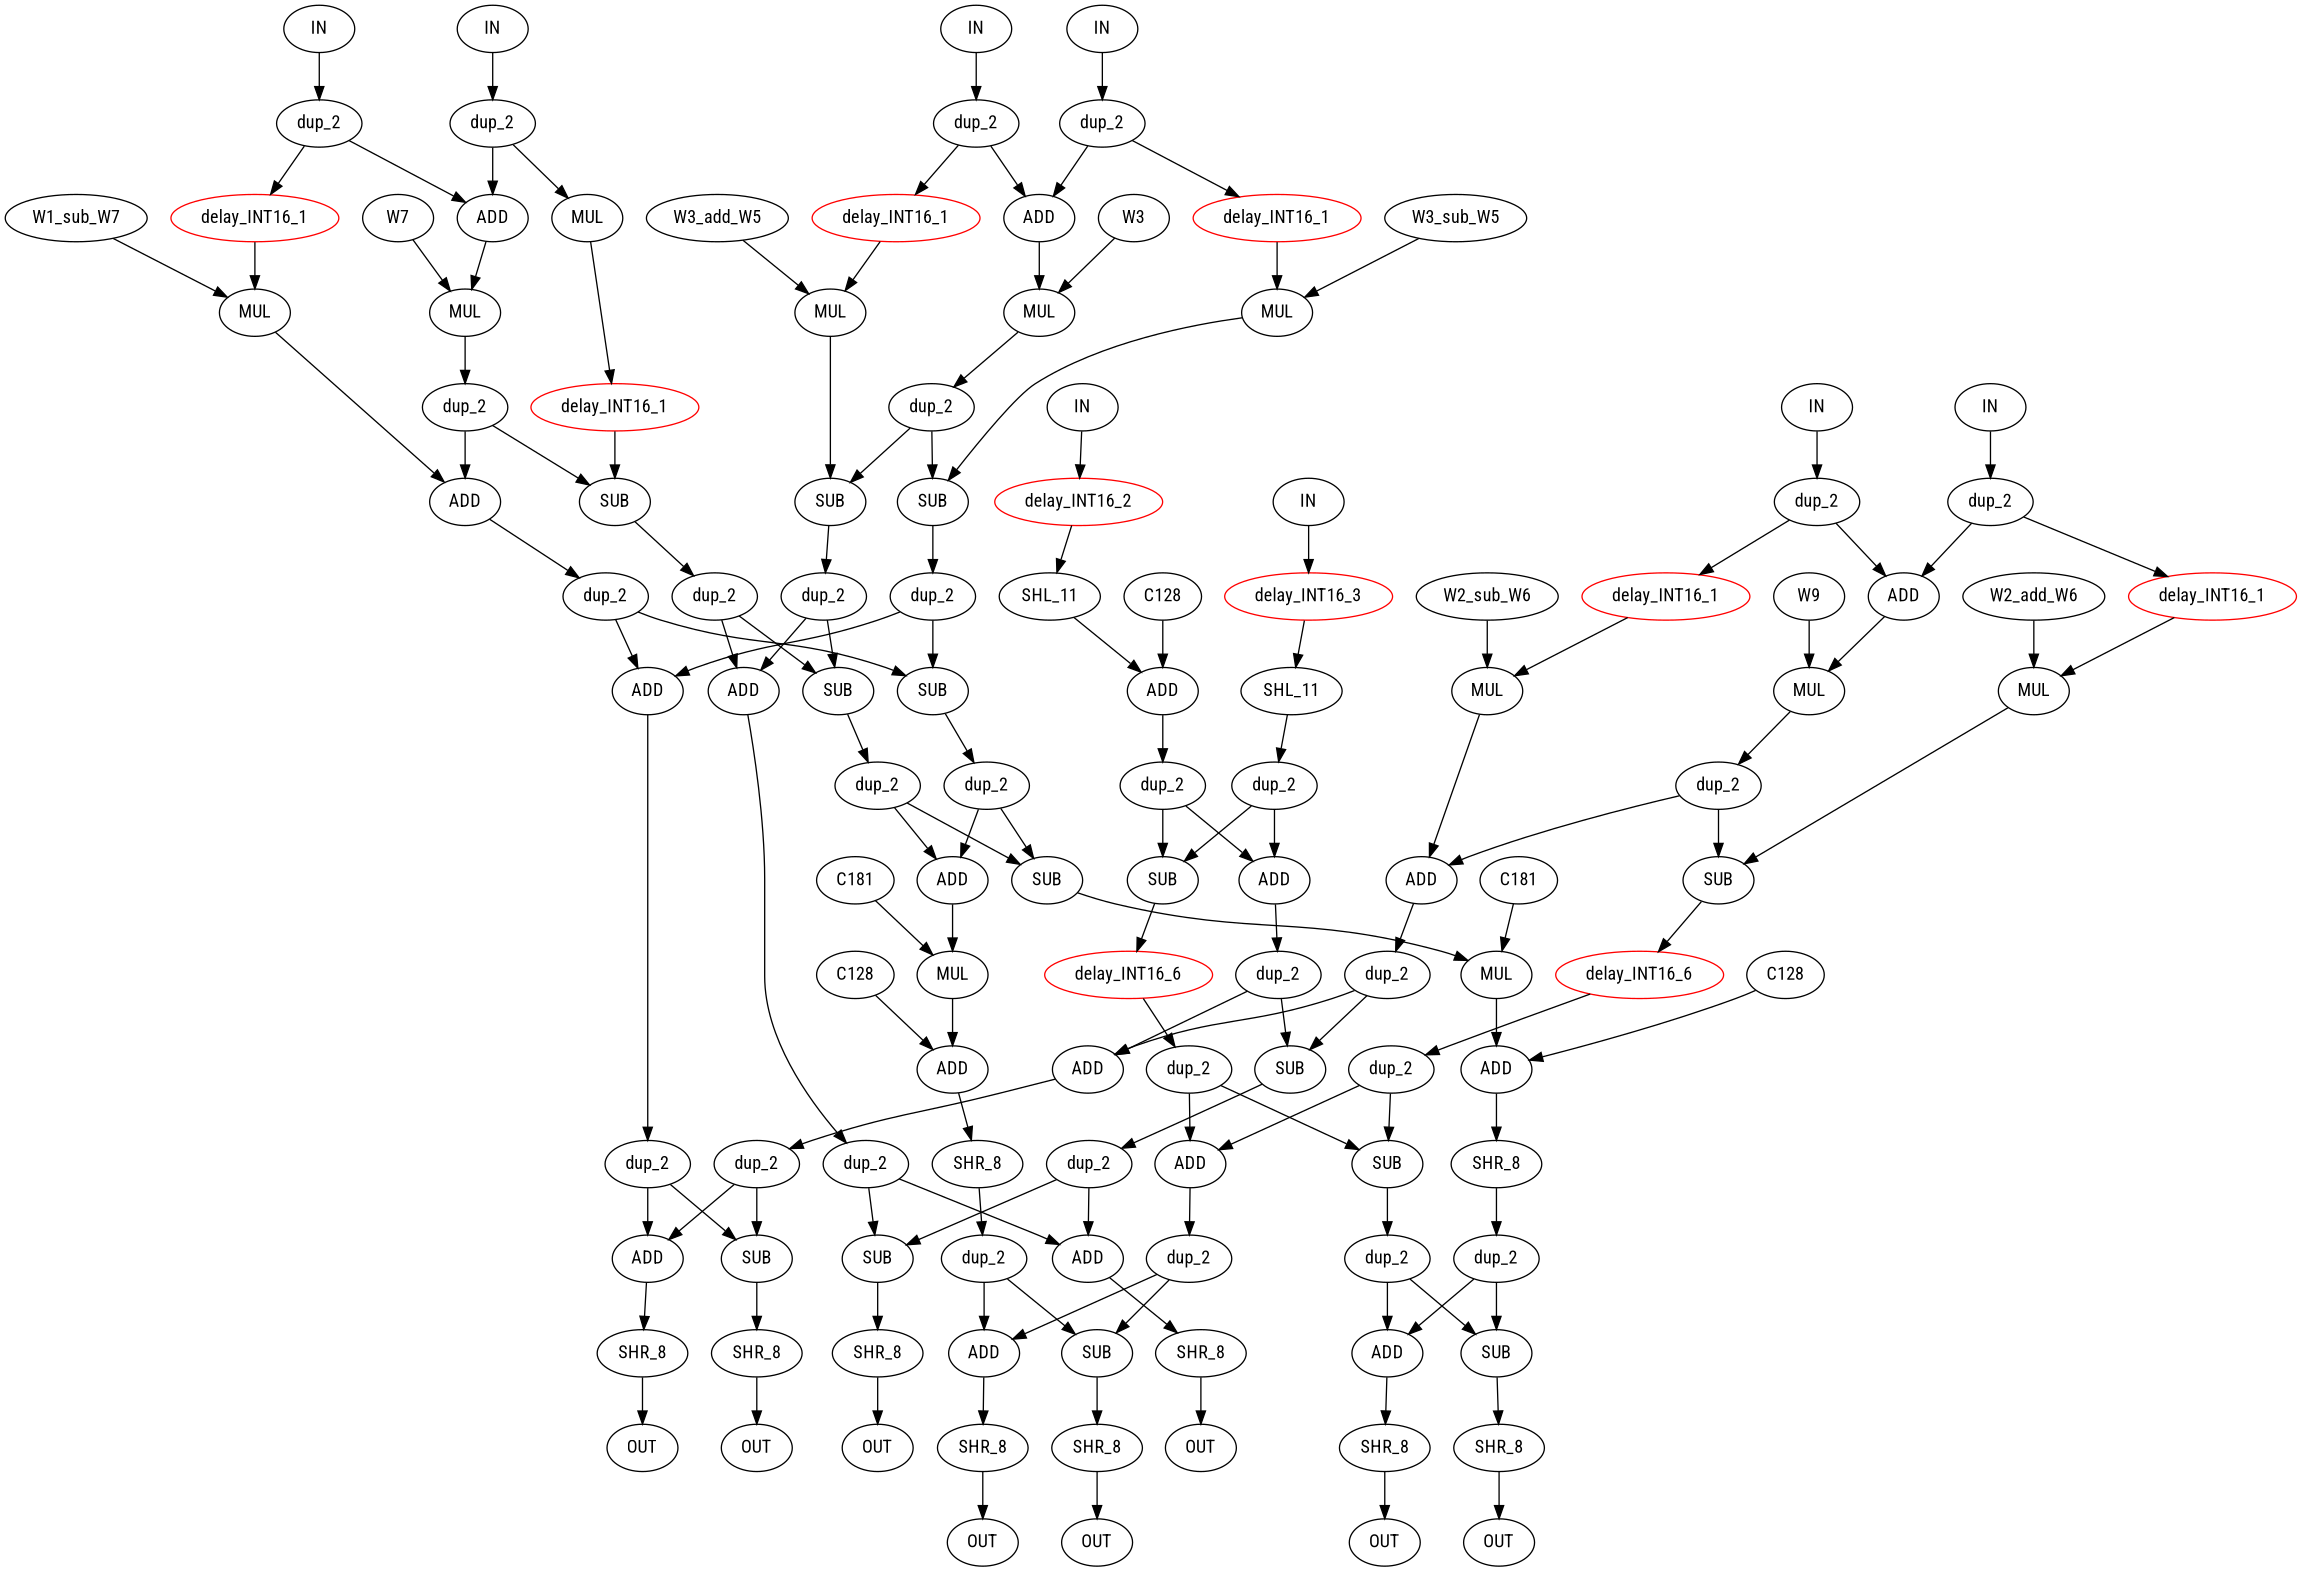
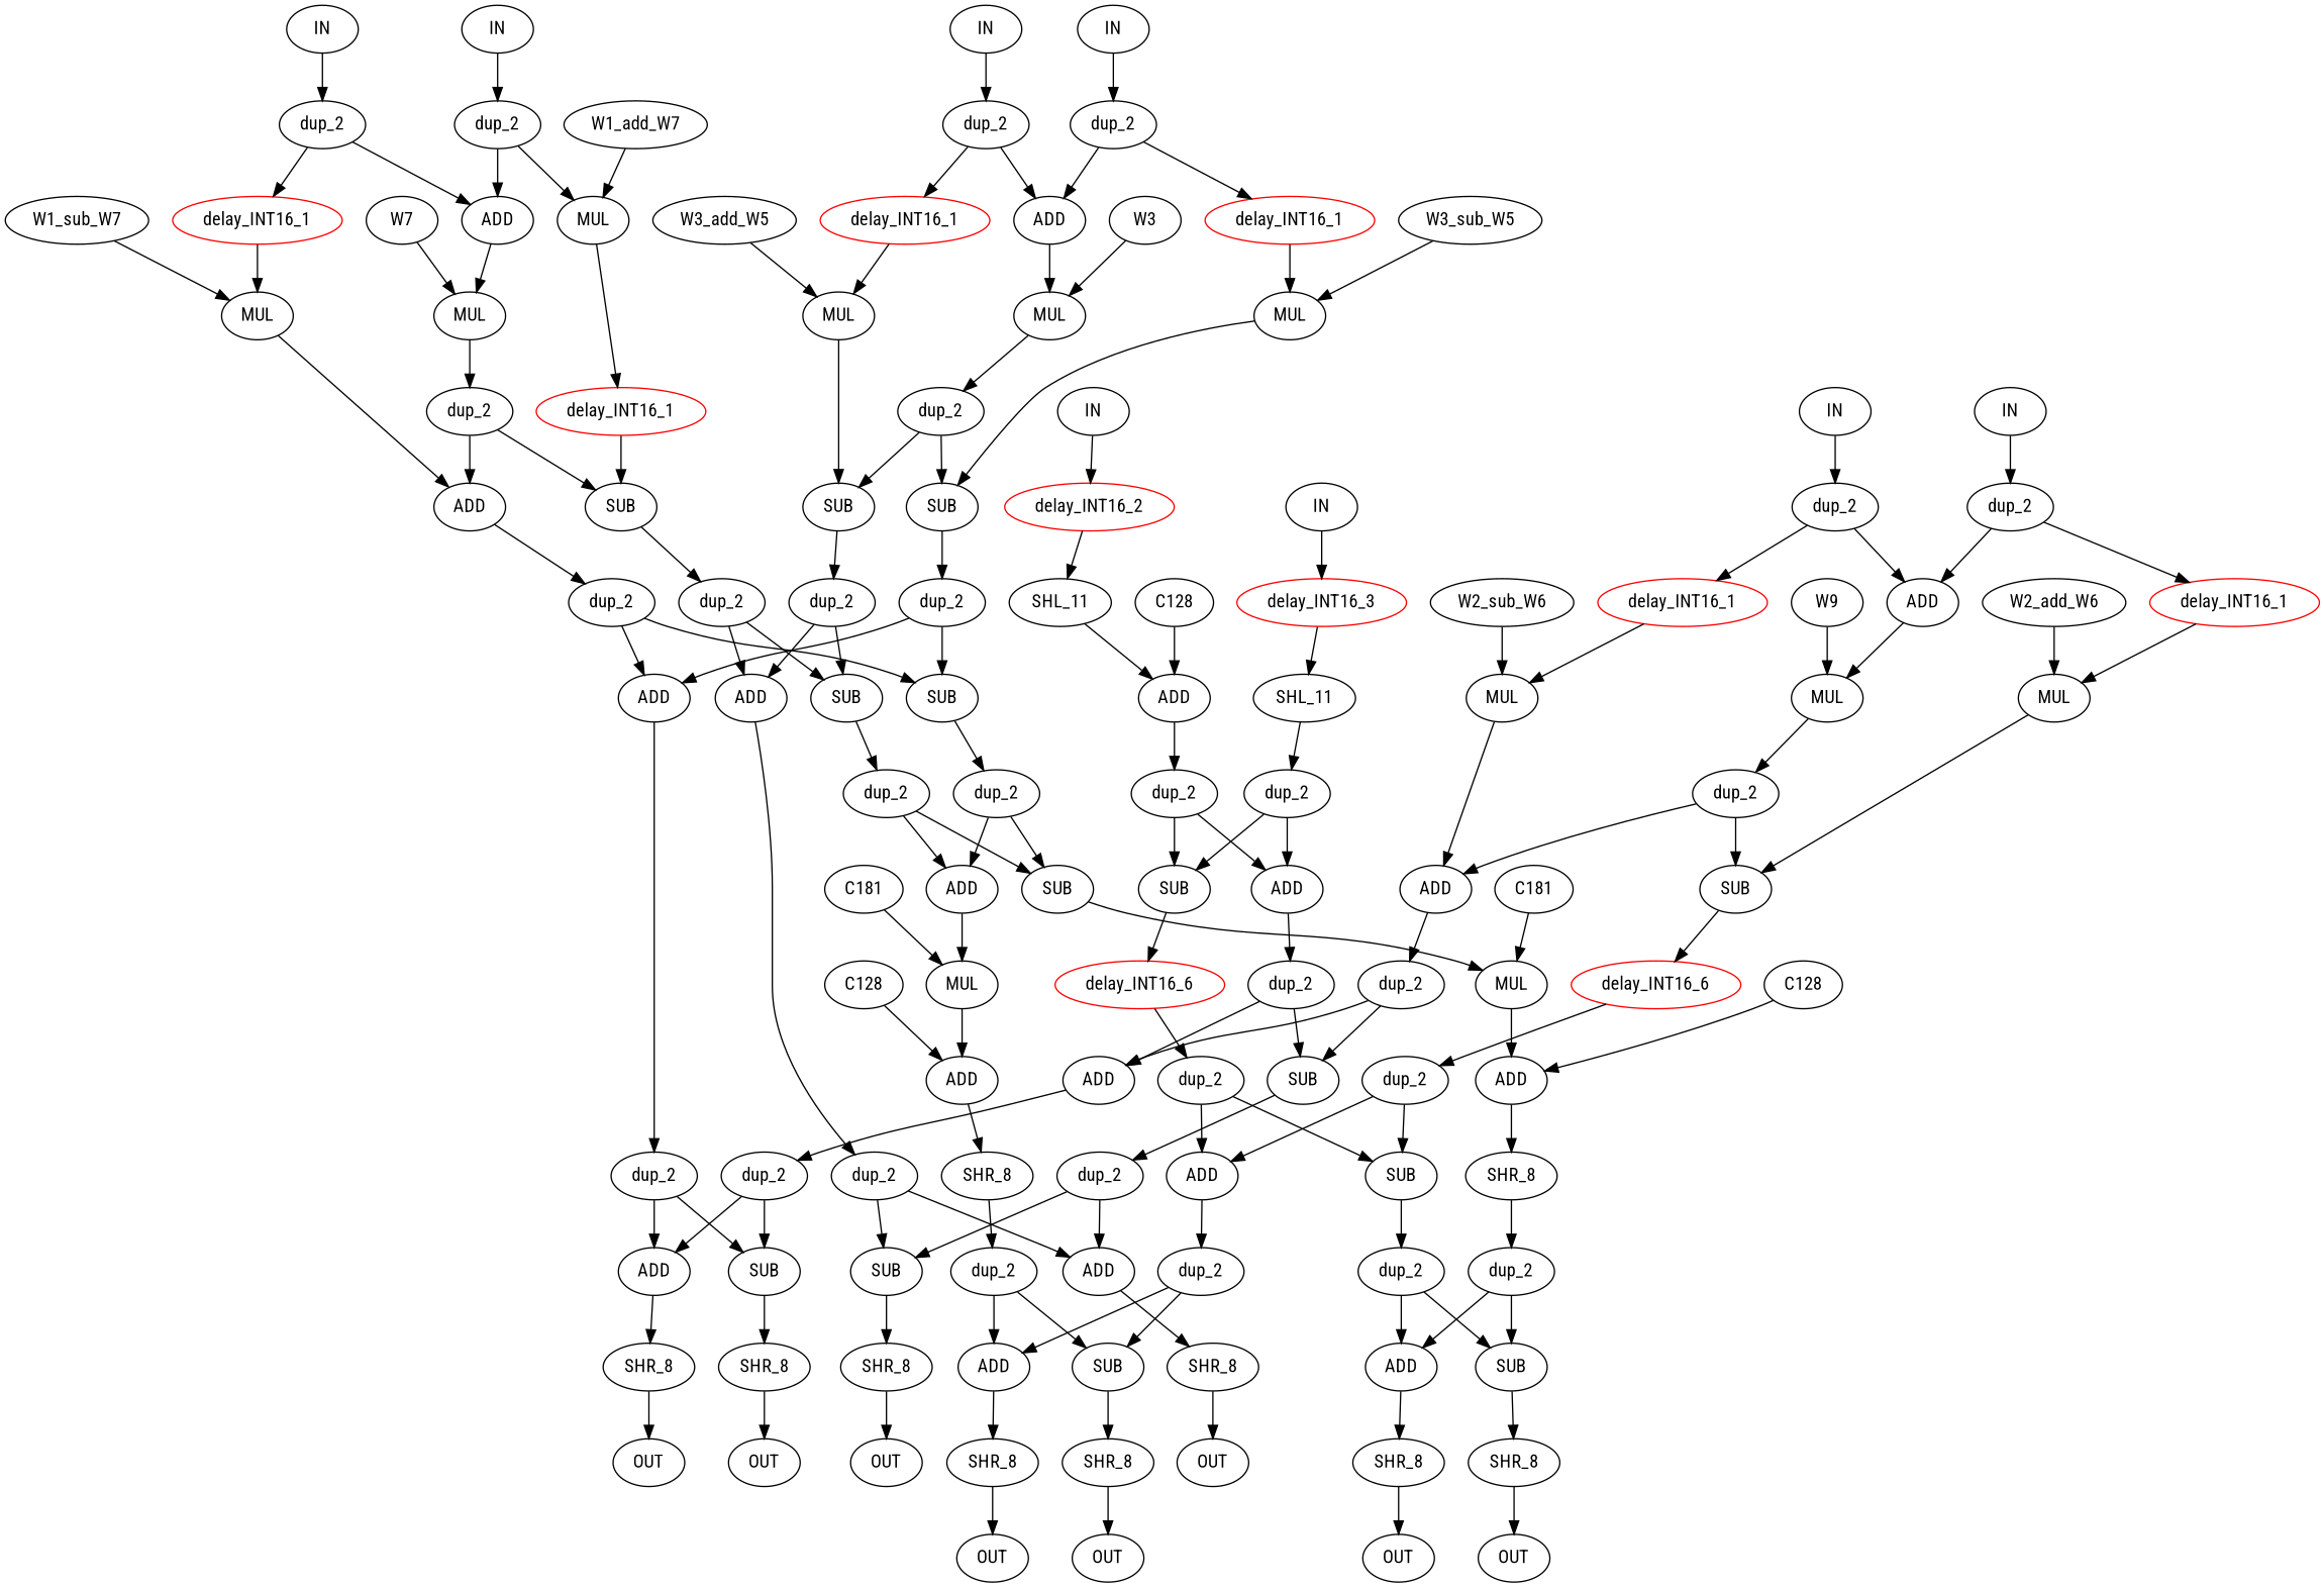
  digraph {
    fontname="Roboto Condensed"
    node [color=black fontname="Roboto Condensed"]
    edge [fontname="Roboto Condensed"]
    n1 [label=IN]
    n2 [color=red label=delay_INT16_2]
    n3 [label=IN]
    n4 [label=dup_2]
    n5 [label=IN]
    n6 [label=dup_2]
    n7 [label=IN]
    n8 [label=dup_2]
    n9 [label=IN]
    n10 [color=red label=delay_INT16_3]
    n11 [label=IN]
    n12 [label=dup_2]
    n13 [label=IN]
    n14 [label=dup_2]
    n15 [label=IN]
    n16 [label=dup_2]
    n17 [label=C128]
    n18 [label=ADD]
    n19 [label=C128]
    n20 [label=ADD]
    n21 [label=C128]
    n22 [label=ADD]
    n23 [label=C181]
    n24 [label=MUL]
    n25 [label=C181]
    n26 [label=MUL]
    n27 [label=W7]
    n28 [label=MUL]
    n29 [label=W1_sub_W7]
    n30 [label=MUL]
+   n31 [label=W1_add_W7]
    n32 [label=MUL]
    n33 [label=W3]
    n34 [label=MUL]
    n35 [label=W3_sub_W5]
    n36 [label=MUL]
    n37 [label=W3_add_W5]
    n38 [label=MUL]
    n39 [label=W9]
    n40 [label=MUL]
    n41 [label=W2_sub_W6]
    n42 [label=MUL]
    n43 [label=W2_add_W6]
    n44 [label=MUL]
    n45 [label=SHL_11]
    n46 [label=dup_2]
    n47 [label=SHL_11]
    n48 [label=dup_2]
    n49 [label=ADD]
    n50 [label=SUB]
    n51 [label=ADD]
    n52 [color=red label=delay_INT16_1]
    n53 [color=red label=delay_INT16_1]
    n54 [label=ADD]
    n55 [color=red label=delay_INT16_1]
    n56 [label=ADD]
    n57 [color=red label=delay_INT16_1]
    n58 [color=red label=delay_INT16_1]
    n59 [label=dup_2]
    n60 [label=ADD]
    n61 [label=SUB]
    n62 [label=dup_2]
    n63 [label=ADD]
    n64 [label=SUB]
    n65 [color=red label=delay_INT16_1]
    n66 [label=dup_2]
    n67 [label=ADD]
    n68 [label=SUB]
    n69 [label=dup_2]
    n70 [label=SUB]
    n71 [label=SUB]
    n72 [label=dup_2]
    n73 [label=dup_2]
    n74 [label=dup_2]
    n75 [label=ADD]
    n76 [label=SUB]
    n77 [color=red label=delay_INT16_6]
    n78 [label=dup_2]
    n79 [label=ADD]
    n80 [label=SUB]
    n81 [label=dup_2]
    n82 [label=SUB]
    n83 [label=ADD]
    n84 [color=red label=delay_INT16_6]
    n85 [label=dup_2]
    n86 [label=dup_2]
    n87 [label=dup_2]
    n88 [label=ADD]
    n89 [label=SUB]
    n90 [label=dup_2]
    n91 [label=ADD]
    n92 [label=SUB]
    n93 [label=dup_2]
    n94 [label=ADD]
    n95 [label=SUB]
    n96 [label=dup_2]
    n97 [label=dup_2]
    n98 [label=dup_2]
    n99 [label=dup_2]
    n100 [label=ADD]
    n101 [label=SUB]
    n102 [label=dup_2]
    n103 [label=ADD]
    n104 [label=SUB]
    n105 [label=SHR_8]
    n106 [label=dup_2]
    n107 [label=SHR_8]
    n108 [label=dup_2]
    n109 [label=SHR_8]
    n110 [label=OUT]
    n111 [label=SHR_8]
    n112 [label=OUT]
    n113 [label=SHR_8]
    n114 [label=OUT]
    n115 [label=SHR_8]
    n116 [label=OUT]
    n117 [label=SHR_8]
    n118 [label=OUT]
    n119 [label=SHR_8]
    n120 [label=OUT]
    n121 [label=SHR_8]
    n122 [label=OUT]
    n123 [label=SHR_8]
    n124 [label=OUT]
    subgraph sub_1 {
      n1
      n2
      n3
      n4
      n5
      n6
      n7
      n8
      n9
      n10
      n11
      n12
      n13
      n14
      n15
      n16
      n17
      n18
      n19
      n20
      n21
      n22
      n23
      n24
      n25
      n26
      n27
      n28
      n29
      n30
+     n31
      n32
      n33
      n34
      n35
      n36
      n37
      n38
      n39
      n40
      n41
      n42
      n43
      n44
      n45
      n46
      n47
      n48
      n49
      n50
      n51
      n52
      n53
      n54
      n55
      n56
      n57
      n58
      n59
      n60
      n61
      n62
      n63
      n64
      n65
      n66
      n67
      n68
      n69
      n70
      n71
      n72
      n73
      n74
      n75
      n76
      n77
      n78
      n79
      n80
      n81
      n82
      n83
      n84
      n85
      n86
      n87
      n88
      n89
      n90
      n91
      n92
      n93
      n94
      n95
      n96
      n97
      n98
      n99
      n100
      n101
      n102
      n103
      n104
      n105
      n106
      n107
      n108
      n109
      n110
      n111
      n112
      n113
      n114
      n115
      n116
      n117
      n118
      n119
      n120
      n121
      n122
      n123
      n124
    }
    n1 -> n2
    n2 -> n47
    n3 -> n4
    n4 -> n54
    n4 -> n55
    n5 -> n6
    n6 -> n51
    n6 -> n53
    n7 -> n8
    n8 -> n56
    n8 -> n58
    n9 -> n10
    n10 -> n45
    n11 -> n12
    n12 -> n56
    n12 -> n57
    n13 -> n14
    n14 -> n51
    n14 -> n52
    n15 -> n16
    n16 -> n32
    n16 -> n54
    n17 -> n18
    n18 -> n48
    n19 -> n20
    n20 -> n105
    n21 -> n22
    n22 -> n107
    n23 -> n24
    n24 -> n20
    n25 -> n26
    n26 -> n22
    n27 -> n28
    n28 -> n59
    n29 -> n30
    n30 -> n60
+   n31 -> n32
    n32 -> n65
    n33 -> n34
    n34 -> n69
    n35 -> n36
    n36 -> n70
    n37 -> n38
    n38 -> n71
    n39 -> n40
    n40 -> n81
    n41 -> n42
    n42 -> n83
    n43 -> n44
    n44 -> n82
    n45 -> n46
    n46 -> n49
    n46 -> n50
    n47 -> n18
    n48 -> n49
    n48 -> n50
    n49 -> n74
    n50 -> n77
    n51 -> n40
    n52 -> n44
    n53 -> n42
    n54 -> n28
    n55 -> n30
    n56 -> n34
    n57 -> n36
    n58 -> n38
    n59 -> n60
    n59 -> n61
    n60 -> n62
    n61 -> n66
    n62 -> n63
    n62 -> n64
    n63 -> n87
    n64 -> n90
    n65 -> n61
    n66 -> n67
    n66 -> n68
    n67 -> n93
    n68 -> n96
    n69 -> n70
    n69 -> n71
    n70 -> n72
    n71 -> n73
    n72 -> n63
    n72 -> n64
    n73 -> n67
    n73 -> n68
    n74 -> n75
    n74 -> n76
    n75 -> n97
    n76 -> n98
    n77 -> n78
    n78 -> n79
    n78 -> n80
    n79 -> n99
    n80 -> n102
    n81 -> n82
    n81 -> n83
    n82 -> n84
    n83 -> n86
    n84 -> n85
    n85 -> n79
    n85 -> n80
    n86 -> n75
    n86 -> n76
    n87 -> n88
    n87 -> n89
    n88 -> n109
    n89 -> n123
    n90 -> n91
    n90 -> n92
    n91 -> n24
    n92 -> n26
    n93 -> n94
    n93 -> n95
    n94 -> n115
    n95 -> n117
    n96 -> n91
    n96 -> n92
    n97 -> n88
    n97 -> n89
    n98 -> n94
    n98 -> n95
    n99 -> n100
    n99 -> n101
    n100 -> n111
    n101 -> n121
    n102 -> n103
    n102 -> n104
    n103 -> n113
    n104 -> n119
    n105 -> n106
    n106 -> n100
    n106 -> n101
    n107 -> n108
    n108 -> n103
    n108 -> n104
    n109 -> n110
    n111 -> n112
    n113 -> n114
    n115 -> n116
    n117 -> n118
    n119 -> n120
    n121 -> n122
    n123 -> n124
  }
